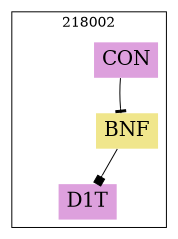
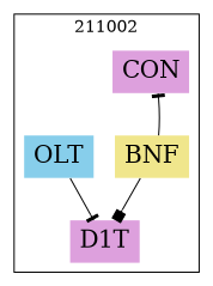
  strict digraph {
    node [color=darkgreen fillcolor=plum fontsize=20 shape=plaintext style=filled]
    edge [arrowhead=tee]
    n1 [label=CON]
    n2 [fillcolor=khaki label=BNF]
    n3 [label=D1T]
+   n4 [color=darkorange fillcolor=skyblue label=OLT]
    subgraph cluster_1 {
-     label=218002
+     label=211002
      labeldoc=t
      n1
      n2
      n3
+     n4
    }
-   n1 -> n2
+   n2 -> n1
    n2 -> n3 [arrowhead=box]
+   n4 -> n3
  }
